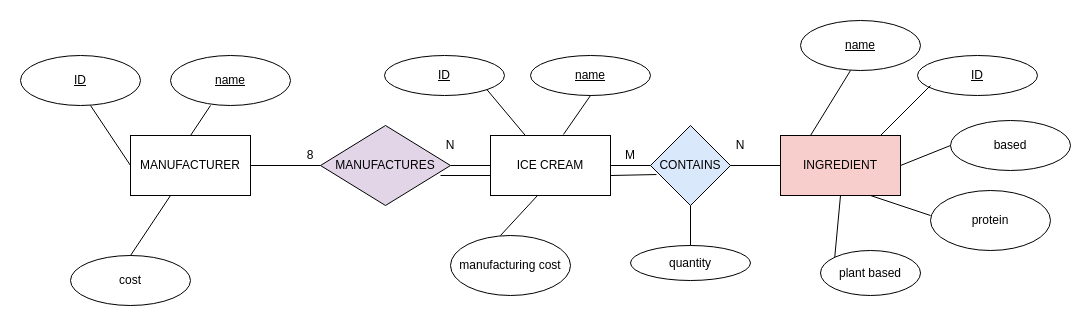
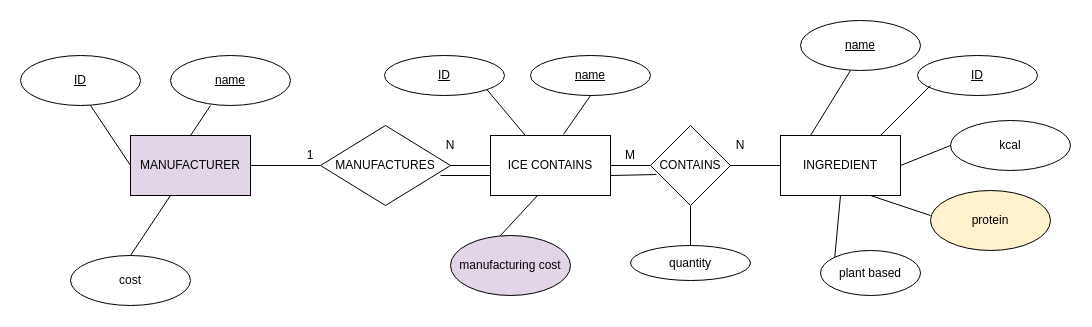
  <mxCell id="0" />
  <mxCell id="1" parent="0" />
- <mxCell id="2" value="MANUFACTURER" style="rounded=0;whiteSpace=wrap;html=1;" vertex="1" parent="1"><mxGeometry x="130" y="135" width="120" height="60" as="geometry" /></mxCell>
+ <mxCell id="2" value="MANUFACTURER" style="rounded=0;whiteSpace=wrap;html=1;fillColor=#e1d5e7;" vertex="1" parent="1"><mxGeometry x="130" y="135" width="120" height="60" as="geometry" /></mxCell>
  <mxCell id="3" value="&lt;u&gt;ID&lt;/u&gt;" style="ellipse;whiteSpace=wrap;html=1;" vertex="1" parent="1"><mxGeometry x="20" y="55" width="120" height="50" as="geometry" /></mxCell>
  <mxCell id="4" value="&lt;u&gt;name&lt;/u&gt;" style="ellipse;whiteSpace=wrap;html=1;" vertex="1" parent="1"><mxGeometry x="170" y="55" width="120" height="50" as="geometry" /></mxCell>
  <mxCell id="5" value="cost" style="ellipse;whiteSpace=wrap;html=1;" vertex="1" parent="1"><mxGeometry x="70" y="255" width="120" height="50" as="geometry" /></mxCell>
- <mxCell id="6" value="ICE CREAM" style="rounded=0;whiteSpace=wrap;html=1;" vertex="1" parent="1"><mxGeometry x="490" y="135" width="120" height="60" as="geometry" /></mxCell>
+ <mxCell id="6" value="ICE CONTAINS" style="rounded=0;whiteSpace=wrap;html=1;" vertex="1" parent="1"><mxGeometry x="490" y="135" width="120" height="60" as="geometry" /></mxCell>
  <mxCell id="7" value="&lt;u&gt;ID&lt;/u&gt;" style="ellipse;whiteSpace=wrap;html=1;" vertex="1" parent="1"><mxGeometry x="384" y="55" width="120" height="40" as="geometry" /></mxCell>
  <mxCell id="8" value="&lt;u&gt;name&lt;/u&gt;" style="ellipse;whiteSpace=wrap;html=1;" vertex="1" parent="1"><mxGeometry x="530" y="55" width="120" height="40" as="geometry" /></mxCell>
- <mxCell id="9" value="manufacturing cost" style="ellipse;whiteSpace=wrap;html=1;" vertex="1" parent="1"><mxGeometry x="450" y="235" width="120" height="60" as="geometry" /></mxCell>
- <mxCell id="10" value="MANUFACTURES" style="rhombus;whiteSpace=wrap;html=1;fillColor=#e1d5e7;" vertex="1" parent="1"><mxGeometry x="320" y="125" width="130" height="80" as="geometry" /></mxCell>
+ <mxCell id="9" value="manufacturing cost" style="ellipse;whiteSpace=wrap;html=1;fillColor=#e1d5e7;" vertex="1" parent="1"><mxGeometry x="450" y="235" width="120" height="60" as="geometry" /></mxCell>
+ <mxCell id="10" value="MANUFACTURES" style="rhombus;whiteSpace=wrap;html=1;" vertex="1" parent="1"><mxGeometry x="320" y="125" width="130" height="80" as="geometry" /></mxCell>
  <mxCell id="11" value="" style="endArrow=none;html=1;exitX=1;exitY=0.5;exitDx=0;exitDy=0;" edge="1" parent="1" source="2"><mxGeometry width="50" height="50" relative="1" as="geometry"><mxPoint x="280" y="215" as="sourcePoint" /><mxPoint x="320" y="165" as="targetPoint" /></mxGeometry></mxCell>
- <mxCell id="12" value="8" style="text;html=1;strokeColor=none;fillColor=none;align=center;verticalAlign=middle;whiteSpace=wrap;rounded=0;" vertex="1" parent="1"><mxGeometry x="290" y="145" width="40" height="20" as="geometry" /></mxCell>
+ <mxCell id="12" value="1" style="text;html=1;strokeColor=none;fillColor=none;align=center;verticalAlign=middle;whiteSpace=wrap;rounded=0;" vertex="1" parent="1"><mxGeometry x="290" y="145" width="40" height="20" as="geometry" /></mxCell>
  <mxCell id="13" value="" style="endArrow=none;html=1;exitX=1;exitY=0.5;exitDx=0;exitDy=0;" edge="1" parent="1" source="10"><mxGeometry width="50" height="50" relative="1" as="geometry"><mxPoint x="440" y="215" as="sourcePoint" /><mxPoint x="490" y="165" as="targetPoint" /></mxGeometry></mxCell>
  <mxCell id="14" value="N" style="text;html=1;strokeColor=none;fillColor=none;align=center;verticalAlign=middle;whiteSpace=wrap;rounded=0;" vertex="1" parent="1"><mxGeometry x="430" y="135" width="40" height="20" as="geometry" /></mxCell>
  <mxCell id="15" value="" style="endArrow=none;html=1;" edge="1" parent="1"><mxGeometry width="50" height="50" relative="1" as="geometry"><mxPoint x="440" y="175" as="sourcePoint" /><mxPoint x="490" y="175" as="targetPoint" /></mxGeometry></mxCell>
- <mxCell id="16" value="CONTAINS" style="rhombus;whiteSpace=wrap;html=1;fillColor=#dae8fc;" vertex="1" parent="1"><mxGeometry x="650" y="125" width="80" height="80" as="geometry" /></mxCell>
+ <mxCell id="16" value="CONTAINS" style="rhombus;whiteSpace=wrap;html=1;" vertex="1" parent="1"><mxGeometry x="650" y="125" width="80" height="80" as="geometry" /></mxCell>
  <mxCell id="17" value="quantity" style="ellipse;whiteSpace=wrap;html=1;" vertex="1" parent="1"><mxGeometry x="630" y="245" width="120" height="35" as="geometry" /></mxCell>
  <mxCell id="18" value="" style="endArrow=none;html=1;" edge="1" parent="1" source="17"><mxGeometry width="50" height="50" relative="1" as="geometry"><mxPoint x="640" y="245" as="sourcePoint" /><mxPoint x="690" y="205" as="targetPoint" /></mxGeometry></mxCell>
  <mxCell id="19" value="" style="endArrow=none;html=1;" edge="1" parent="1" source="6"><mxGeometry width="50" height="50" relative="1" as="geometry"><mxPoint x="610" y="205" as="sourcePoint" /><mxPoint x="650" y="165" as="targetPoint" /></mxGeometry></mxCell>
  <mxCell id="20" value="" style="endArrow=none;html=1;entryX=0.075;entryY=0.613;entryDx=0;entryDy=0;entryPerimeter=0;" edge="1" parent="1" target="16"><mxGeometry width="50" height="50" relative="1" as="geometry"><mxPoint x="610" y="175" as="sourcePoint" /><mxPoint x="650" y="175" as="targetPoint" /></mxGeometry></mxCell>
- <mxCell id="21" value="INGREDIENT" style="rounded=0;whiteSpace=wrap;html=1;fillColor=#f8cecc;" vertex="1" parent="1"><mxGeometry x="780" y="135" width="120" height="60" as="geometry" /></mxCell>
+ <mxCell id="21" value="INGREDIENT" style="rounded=0;whiteSpace=wrap;html=1;" vertex="1" parent="1"><mxGeometry x="780" y="135" width="120" height="60" as="geometry" /></mxCell>
  <mxCell id="22" value="" style="endArrow=none;html=1;" edge="1" parent="1" source="16"><mxGeometry width="50" height="50" relative="1" as="geometry"><mxPoint x="730" y="215" as="sourcePoint" /><mxPoint x="780" y="165" as="targetPoint" /></mxGeometry></mxCell>
  <mxCell id="23" value="&lt;u&gt;ID&lt;/u&gt;" style="ellipse;whiteSpace=wrap;html=1;" vertex="1" parent="1"><mxGeometry x="917" y="55" width="120" height="40" as="geometry" /></mxCell>
  <mxCell id="24" value="&lt;u&gt;name&lt;/u&gt;" style="ellipse;whiteSpace=wrap;html=1;" vertex="1" parent="1"><mxGeometry x="800" y="20" width="120" height="50" as="geometry" /></mxCell>
- <mxCell id="25" value="based" style="ellipse;whiteSpace=wrap;html=1;" vertex="1" parent="1"><mxGeometry x="950" y="120" width="120" height="50" as="geometry" /></mxCell>
- <mxCell id="26" value="protein" style="ellipse;whiteSpace=wrap;html=1;" vertex="1" parent="1"><mxGeometry x="930" y="190" width="120" height="60" as="geometry" /></mxCell>
+ <mxCell id="25" value="kcal" style="ellipse;whiteSpace=wrap;html=1;" vertex="1" parent="1"><mxGeometry x="950" y="120" width="120" height="50" as="geometry" /></mxCell>
+ <mxCell id="26" value="protein" style="ellipse;whiteSpace=wrap;html=1;fillColor=#fff2cc;" vertex="1" parent="1"><mxGeometry x="930" y="190" width="120" height="60" as="geometry" /></mxCell>
  <mxCell id="27" value="plant based" style="ellipse;whiteSpace=wrap;html=1;" vertex="1" parent="1"><mxGeometry x="820" y="250" width="100" height="45" as="geometry" /></mxCell>
  <mxCell id="28" value="M" style="text;html=1;strokeColor=none;fillColor=none;align=center;verticalAlign=middle;whiteSpace=wrap;rounded=0;" vertex="1" parent="1"><mxGeometry x="610" y="145" width="40" height="20" as="geometry" /></mxCell>
  <mxCell id="29" value="N" style="text;html=1;strokeColor=none;fillColor=none;align=center;verticalAlign=middle;whiteSpace=wrap;rounded=0;" vertex="1" parent="1"><mxGeometry x="720" y="135" width="40" height="20" as="geometry" /></mxCell>
  <mxCell id="30" value="" style="endArrow=none;html=1;exitX=0.5;exitY=0;exitDx=0;exitDy=0;" edge="1" parent="1" source="2"><mxGeometry width="50" height="50" relative="1" as="geometry"><mxPoint x="160" y="155" as="sourcePoint" /><mxPoint x="210" y="105" as="targetPoint" /></mxGeometry></mxCell>
  <mxCell id="31" value="" style="endArrow=none;html=1;exitX=0;exitY=0.5;exitDx=0;exitDy=0;" edge="1" parent="1" source="2"><mxGeometry width="50" height="50" relative="1" as="geometry"><mxPoint x="40" y="155" as="sourcePoint" /><mxPoint y="105" as="targetPoint" x="90" /></mxGeometry></mxCell>
  <mxCell id="32" value="" style="endArrow=none;html=1;exitX=0.5;exitY=0;exitDx=0;exitDy=0;" edge="1" parent="1" source="5"><mxGeometry width="50" height="50" relative="1" as="geometry"><mxPoint x="120" y="245" as="sourcePoint" /><mxPoint x="170" y="195" as="targetPoint" /></mxGeometry></mxCell>
  <mxCell id="33" value="" style="endArrow=none;html=1;exitX=0.608;exitY=-0.017;exitDx=0;exitDy=0;exitPerimeter=0;" edge="1" parent="1" source="6"><mxGeometry width="50" height="50" relative="1" as="geometry"><mxPoint x="540" y="145" as="sourcePoint" /><mxPoint x="590" y="95" as="targetPoint" /></mxGeometry></mxCell>
  <mxCell id="34" value="" style="endArrow=none;html=1;entryX=1;entryY=1;entryDx=0;entryDy=0;" edge="1" parent="1" source="6" target="7"><mxGeometry width="50" height="50" relative="1" as="geometry"><mxPoint x="430" y="135" as="sourcePoint" /><mxPoint x="480" y="85" as="targetPoint" /></mxGeometry></mxCell>
  <mxCell id="35" value="" style="endArrow=none;html=1;entryX=0.392;entryY=1;entryDx=0;entryDy=0;entryPerimeter=0;" edge="1" parent="1" target="6"><mxGeometry width="50" height="50" relative="1" as="geometry"><mxPoint x="500" y="235" as="sourcePoint" /><mxPoint x="530" y="205" as="targetPoint" /></mxGeometry></mxCell>
  <mxCell id="36" value="" style="endArrow=none;html=1;exitX=0.25;exitY=0;exitDx=0;exitDy=0;" edge="1" parent="1" source="21"><mxGeometry width="50" height="50" relative="1" as="geometry"><mxPoint x="800" y="120" as="sourcePoint" /><mxPoint x="850" y="70" as="targetPoint" /></mxGeometry></mxCell>
  <mxCell id="37" value="" style="endArrow=none;html=1;" edge="1" parent="1"><mxGeometry width="50" height="50" relative="1" as="geometry"><mxPoint x="880" y="135" as="sourcePoint" /><mxPoint x="930" y="85" as="targetPoint" /></mxGeometry></mxCell>
  <mxCell id="38" value="" style="endArrow=none;html=1;exitX=1;exitY=0.5;exitDx=0;exitDy=0;" edge="1" parent="1" source="21"><mxGeometry width="50" height="50" relative="1" as="geometry"><mxPoint x="900" y="195" as="sourcePoint" /><mxPoint x="950" y="145" as="targetPoint" /></mxGeometry></mxCell>
  <mxCell id="39" value="" style="endArrow=none;html=1;exitX=0.75;exitY=1;exitDx=0;exitDy=0;" edge="1" parent="1" source="21"><mxGeometry width="50" height="50" relative="1" as="geometry"><mxPoint x="880" y="265" as="sourcePoint" /><mxPoint x="930" y="215" as="targetPoint" /></mxGeometry></mxCell>
  <mxCell id="40" value="" style="endArrow=none;html=1;exitX=0;exitY=0;exitDx=0;exitDy=0;" edge="1" parent="1" source="27"><mxGeometry width="50" height="50" relative="1" as="geometry"><mxPoint x="790" y="245" as="sourcePoint" /><mxPoint x="840" y="195" as="targetPoint" /></mxGeometry></mxCell>
